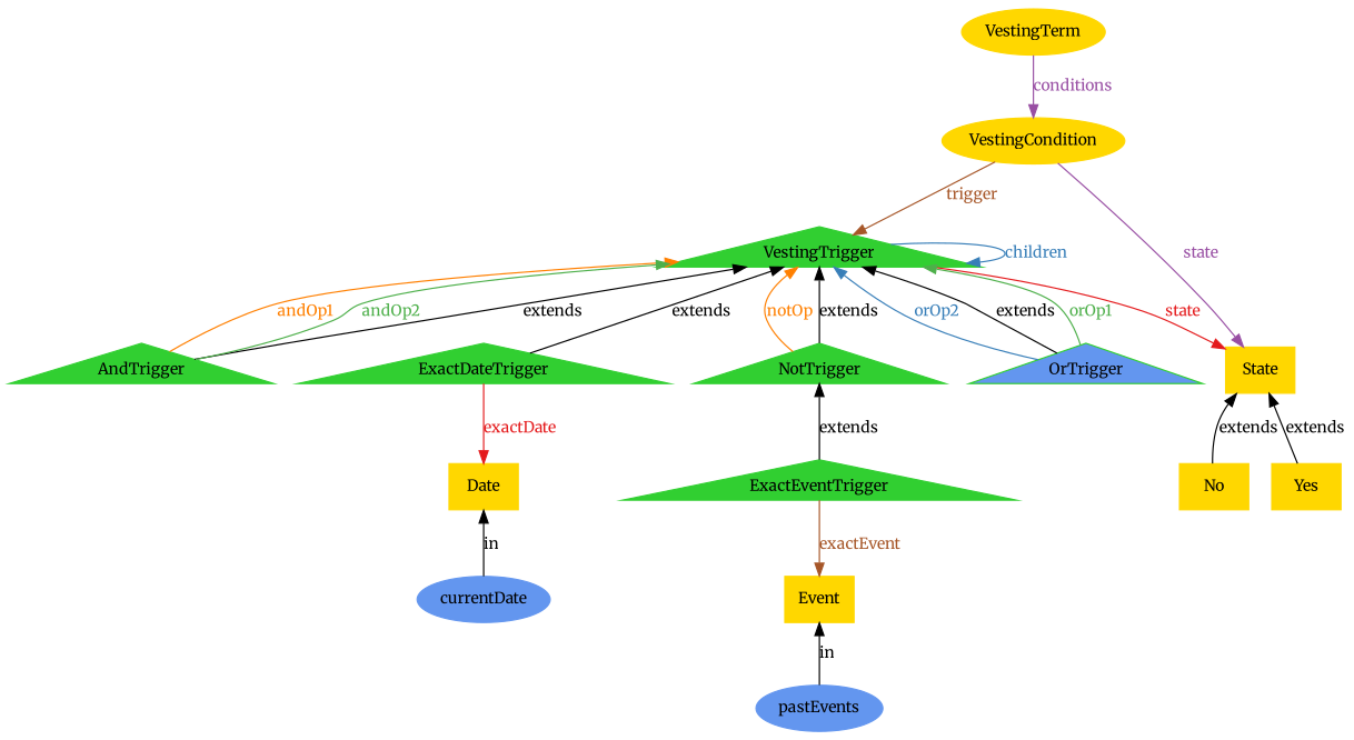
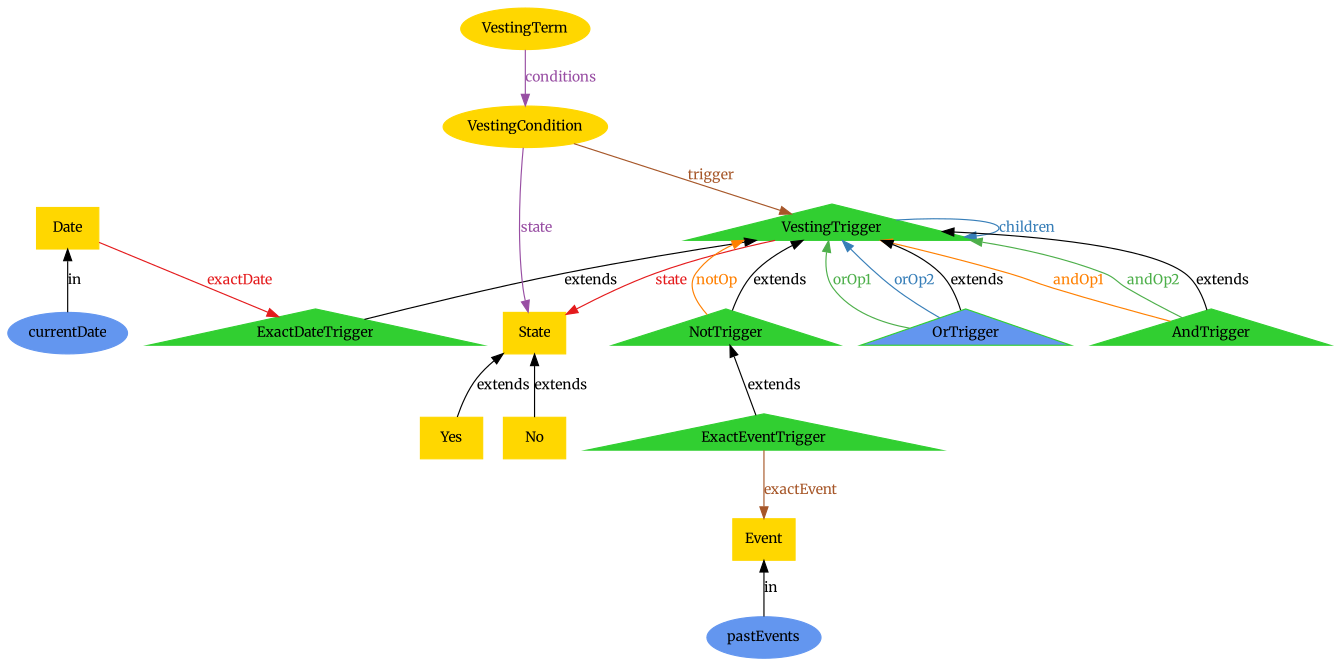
  digraph {
    fontname=Merriweather
    fontsize=12
    rankdir=TB
    node [color="#ffd700" fontcolor="#000000" fontname=Merriweather fontsize=12 shape=triangle style="filled, solid"]
    edge [color="#000000" dir=back fontcolor="#000000" fontname=Merriweather fontsize=12 style=solid uuid="<AndTrigger, VestingTrigger>" weight=1]
    n1 [color="#31cf31" label=VestingTrigger uuid=VestingTrigger]
    n2 [color="#31cf31" label=AndTrigger uuid=AndTrigger]
    n3 [color="#31cf31" label=ExactDateTrigger uuid=ExactDateTrigger]
    n4 [label=State shape=box uuid=State]
    n5 [color="#31cf31" label=NotTrigger uuid=NotTrigger]
    n6 [color="#31cf31" fillcolor="#6396ef" label=OrTrigger uuid=OrTrigger]
    n7 [label=Date shape=box uuid=Date]
    n8 [color="#31cf31" label=ExactEventTrigger uuid=ExactEventTrigger]
    n9 [label=Event shape=box uuid=Event]
    n10 [label=No shape=box uuid=No]
    n11 [label=Yes shape=box uuid=Yes]
    n12 [color="#6396ef" label=currentDate shape=ellipse uuid=currentDate]
    n13 [color="#6396ef" label=pastEvents shape=ellipse uuid=pastEvents]
    n14 [label=VestingTerm shape=ellipse uuid=VestingTerm]
    n15 [label=VestingCondition shape=ellipse uuid=VestingCondition]
    n1 -> n1 [color="#377eb8" dir=forward fontcolor="#377eb8" label=children uuid="<VestingTrigger, VestingTrigger>"]
    n1 -> n2 [label=extends weight=10000]
    n1 -> n2 [color="#ff7f00" fontcolor="#ff7f00" label=andOp1]
    n1 -> n2 [color="#4daf4a" fontcolor="#4daf4a" label=andOp2]
    n1 -> n3 [label=extends uuid="<ExactDateTrigger, VestingTrigger>" weight=10000]
    n1 -> n4 [color="#e41a1c" dir=forward fontcolor="#e41a1c" label=state uuid="<VestingTrigger, State>"]
    n1 -> n5 [label=extends uuid="<NotTrigger, VestingTrigger>" weight=10000]
    n1 -> n5 [color="#ff7f00" fontcolor="#ff7f00" label=notOp uuid="<NotTrigger, VestingTrigger>"]
    n1 -> n6 [label=extends uuid="<OrTrigger, VestingTrigger>" weight=10000]
    n1 -> n6 [color="#4daf4a" fontcolor="#4daf4a" label=orOp1 uuid="<OrTrigger, VestingTrigger>"]
    n1 -> n6 [color="#377eb8" fontcolor="#377eb8" label=orOp2 uuid="<OrTrigger, VestingTrigger>"]
-   n3 -> n7 [color="#e41a1c" dir=forward fontcolor="#e41a1c" label=exactDate uuid="<ExactDateTrigger, Date>"]
+   n7 -> n3 [color="#e41a1c" dir=forward fontcolor="#e41a1c" label=exactDate uuid="<ExactDateTrigger, Date>"]
    n4 -> n10 [label=extends uuid="<No, State>" weight=10000]
    n4 -> n11 [label=extends uuid="<Yes, State>" weight=10000]
    n5 -> n8 [label=extends uuid="<ExactEventTrigger, VestingTrigger>" weight=10000]
    n7 -> n12 [label=in uuid="<currentDate, Date>" weight=10000]
    n8 -> n9 [color="#a65628" dir=forward fontcolor="#a65628" label=exactEvent uuid="<ExactEventTrigger, Event>"]
    n9 -> n13 [label=in uuid="<pastEvents, Event>" weight=10000]
    n14 -> n15 [color="#984ea3" dir=forward fontcolor="#984ea3" label=conditions uuid="<VestingTerm, VestingCondition>"]
    n15 -> n1 [color="#a65628" dir=forward fontcolor="#a65628" label=trigger uuid="<VestingCondition, VestingTrigger>"]
    n15 -> n4 [color="#984ea3" dir=forward fontcolor="#984ea3" label=state uuid="<VestingCondition, State>"]
  }
